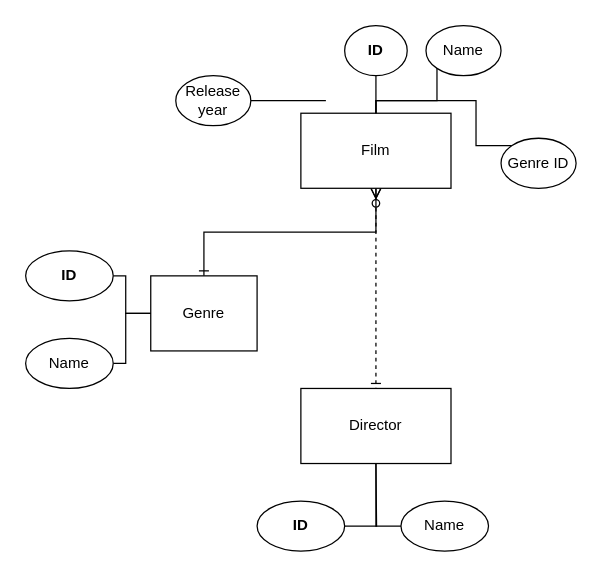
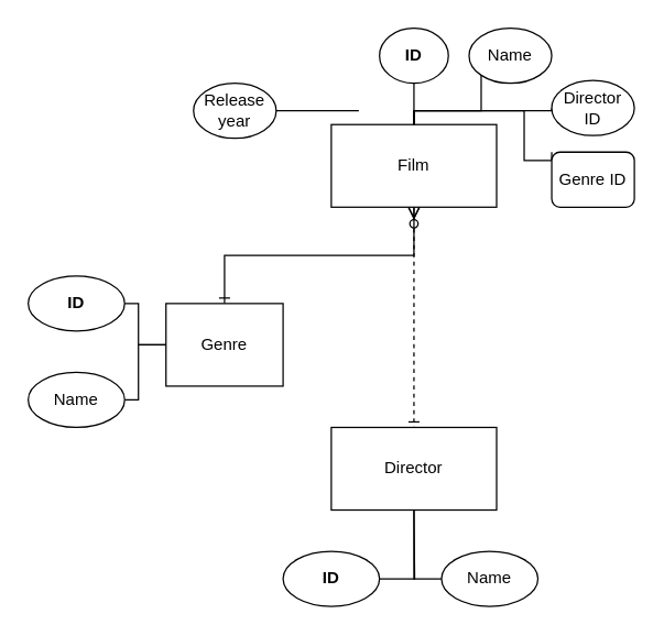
  <mxCell id="0" />
  <mxCell id="1" parent="0" />
  <mxCell id="2" style="edgeStyle=orthogonalEdgeStyle;rounded=0;orthogonalLoop=1;jettySize=auto;html=1;exitX=0.5;exitY=1;exitDx=0;exitDy=0;startArrow=ERmany;startFill=0;endArrow=ERone;endFill=0;" parent="1" source="4" target="5" edge="1"><mxGeometry relative="1" as="geometry" /></mxCell>
  <mxCell id="3" style="edgeStyle=orthogonalEdgeStyle;rounded=0;orthogonalLoop=1;jettySize=auto;html=1;exitX=0.5;exitY=1;exitDx=0;exitDy=0;startArrow=ERzeroToMany;startFill=0;endArrow=ERone;endFill=0;dashed=1;" parent="1" source="4" target="6" edge="1"><mxGeometry relative="1" as="geometry" /></mxCell>
  <mxCell id="4" value="Film" style="rounded=0;whiteSpace=wrap;html=1;" parent="1" vertex="1"><mxGeometry x="240" y="90" width="120" height="60" as="geometry" /></mxCell>
  <mxCell id="5" value="&lt;div&gt;Genre&lt;/div&gt;" style="rounded=0;whiteSpace=wrap;html=1;" parent="1" vertex="1"><mxGeometry x="120" y="220" width="85" height="60" as="geometry" /></mxCell>
  <mxCell id="6" value="Director" style="rounded=0;whiteSpace=wrap;html=1;" parent="1" vertex="1"><mxGeometry x="240" y="310" width="120" height="60" as="geometry" /></mxCell>
  <mxCell id="7" style="edgeStyle=orthogonalEdgeStyle;rounded=0;orthogonalLoop=1;jettySize=auto;html=1;exitX=0.5;exitY=1;exitDx=0;exitDy=0;endArrow=none;endFill=0;" parent="1" source="8" target="4" edge="1"><mxGeometry relative="1" as="geometry" /></mxCell>
  <mxCell id="8" value="&lt;div&gt;&lt;b&gt;ID&lt;/b&gt;&lt;/div&gt;" style="ellipse;whiteSpace=wrap;html=1;" parent="1" vertex="1"><mxGeometry x="275" y="20" width="50" height="40" as="geometry" /></mxCell>
  <mxCell id="9" style="edgeStyle=orthogonalEdgeStyle;rounded=0;orthogonalLoop=1;jettySize=auto;html=1;exitX=0;exitY=1;exitDx=0;exitDy=0;endArrow=none;endFill=0;" parent="1" source="10" target="4" edge="1"><mxGeometry relative="1" as="geometry"><Array as="points"><mxPoint x="349" y="80" /><mxPoint x="300" y="80" /></Array></mxGeometry></mxCell>
  <mxCell id="10" value="Name" style="ellipse;whiteSpace=wrap;html=1;fontStyle=0" parent="1" vertex="1"><mxGeometry x="340" y="20" width="60" height="40" as="geometry" /></mxCell>
  <mxCell id="11" style="edgeStyle=orthogonalEdgeStyle;rounded=0;orthogonalLoop=1;jettySize=auto;html=1;exitX=0;exitY=0;exitDx=0;exitDy=0;entryX=0.5;entryY=0;entryDx=0;entryDy=0;endArrow=none;endFill=0;" parent="1" source="12" target="4" edge="1"><mxGeometry relative="1" as="geometry"><Array as="points"><mxPoint x="380" y="116" /><mxPoint x="380" y="80" /><mxPoint x="300" y="80" /></Array></mxGeometry></mxCell>
- <mxCell id="12" value="Genre ID" style="ellipse;whiteSpace=wrap;html=1;fontStyle=0" parent="1" vertex="1"><mxGeometry x="400" y="110" width="60" height="40" as="geometry" /></mxCell>
+ <mxCell id="12" value="Genre ID" style="whiteSpace=wrap;html=1;fontStyle=0;rounded=1;" parent="1" vertex="1"><mxGeometry x="400" y="110" width="60" height="40" as="geometry" /></mxCell>
+ <mxCell id="13" style="edgeStyle=orthogonalEdgeStyle;rounded=0;orthogonalLoop=1;jettySize=auto;html=1;exitX=0;exitY=0.5;exitDx=0;exitDy=0;entryX=0.5;entryY=0;entryDx=0;entryDy=0;endArrow=none;endFill=0;" parent="1" source="14" target="4" edge="1"><mxGeometry relative="1" as="geometry"><Array as="points"><mxPoint x="400" y="80" /><mxPoint x="300" y="80" /></Array></mxGeometry></mxCell>
+ <mxCell id="14" value="&lt;div&gt;Director &lt;br&gt;&lt;/div&gt;&lt;div&gt;ID&lt;/div&gt;" style="ellipse;whiteSpace=wrap;html=1;fontStyle=0" parent="1" vertex="1"><mxGeometry x="400" y="58" width="60" height="40" as="geometry" /></mxCell>
  <mxCell id="15" style="edgeStyle=orthogonalEdgeStyle;rounded=0;orthogonalLoop=1;jettySize=auto;html=1;exitX=1;exitY=0.5;exitDx=0;exitDy=0;endArrow=none;endFill=0;" parent="1" source="16" edge="1"><mxGeometry relative="1" as="geometry"><mxPoint x="260" y="80" as="targetPoint" /></mxGeometry></mxCell>
  <mxCell id="16" value="&lt;div&gt;Release&lt;/div&gt;&lt;div&gt;year&lt;br&gt;&lt;/div&gt;" style="ellipse;whiteSpace=wrap;html=1;fontStyle=0" parent="1" vertex="1"><mxGeometry x="140" y="60" width="60" height="40" as="geometry" /></mxCell>
  <mxCell id="17" style="edgeStyle=orthogonalEdgeStyle;rounded=0;orthogonalLoop=1;jettySize=auto;html=1;exitX=1;exitY=0.5;exitDx=0;exitDy=0;entryX=0;entryY=0.5;entryDx=0;entryDy=0;startArrow=none;startFill=0;endArrow=none;endFill=0;" parent="1" source="18" target="5" edge="1"><mxGeometry relative="1" as="geometry"><Array as="points"><mxPoint x="100" y="220" /><mxPoint x="100" y="250" /></Array></mxGeometry></mxCell>
  <mxCell id="18" value="&lt;b&gt;ID&lt;/b&gt;" style="ellipse;whiteSpace=wrap;html=1;" parent="1" vertex="1"><mxGeometry x="20" y="200" width="70" height="40" as="geometry" /></mxCell>
  <mxCell id="19" style="edgeStyle=orthogonalEdgeStyle;rounded=0;orthogonalLoop=1;jettySize=auto;html=1;exitX=0;exitY=0.5;exitDx=0;exitDy=0;entryX=0.5;entryY=1;entryDx=0;entryDy=0;startArrow=none;startFill=0;endArrow=none;endFill=0;" parent="1" source="20" target="6" edge="1"><mxGeometry relative="1" as="geometry" /></mxCell>
  <mxCell id="20" value="Name" style="ellipse;whiteSpace=wrap;html=1;" parent="1" vertex="1"><mxGeometry x="320" y="400" width="70" height="40" as="geometry" /></mxCell>
  <mxCell id="21" style="edgeStyle=orthogonalEdgeStyle;rounded=0;orthogonalLoop=1;jettySize=auto;html=1;exitX=1;exitY=0.5;exitDx=0;exitDy=0;startArrow=none;startFill=0;endArrow=none;endFill=0;" parent="1" source="22" edge="1"><mxGeometry relative="1" as="geometry"><mxPoint x="300" y="370" as="targetPoint" /></mxGeometry></mxCell>
  <mxCell id="22" value="&lt;b&gt;ID&lt;/b&gt;" style="ellipse;whiteSpace=wrap;html=1;" parent="1" vertex="1"><mxGeometry x="205" y="400" width="70" height="40" as="geometry" /></mxCell>
  <mxCell id="23" style="edgeStyle=orthogonalEdgeStyle;rounded=0;orthogonalLoop=1;jettySize=auto;html=1;exitX=1;exitY=0.5;exitDx=0;exitDy=0;entryX=0;entryY=0.5;entryDx=0;entryDy=0;endArrow=none;endFill=0;" parent="1" source="24" target="5" edge="1"><mxGeometry relative="1" as="geometry"><Array as="points"><mxPoint x="100" y="290" /><mxPoint x="100" y="250" /></Array></mxGeometry></mxCell>
  <mxCell id="24" value="Name" style="ellipse;whiteSpace=wrap;html=1;" parent="1" vertex="1"><mxGeometry x="20" y="270" width="70" height="40" as="geometry" /></mxCell>
